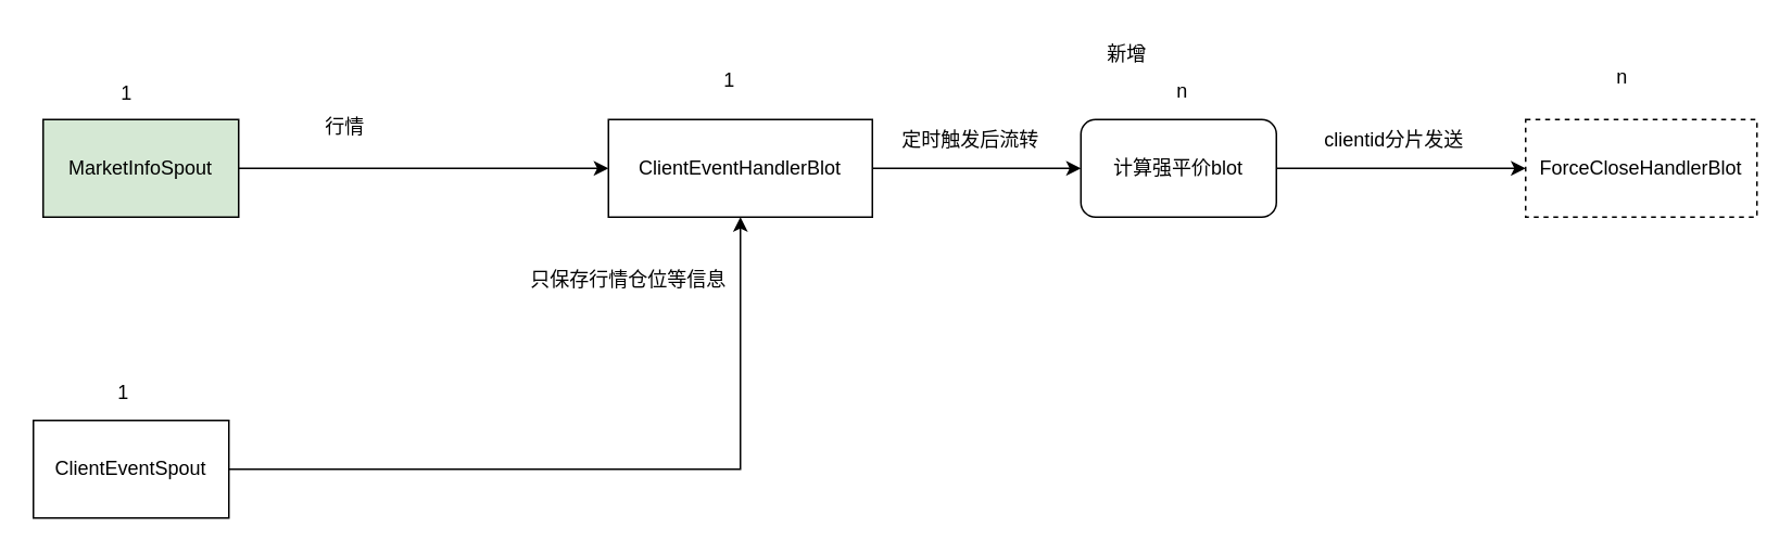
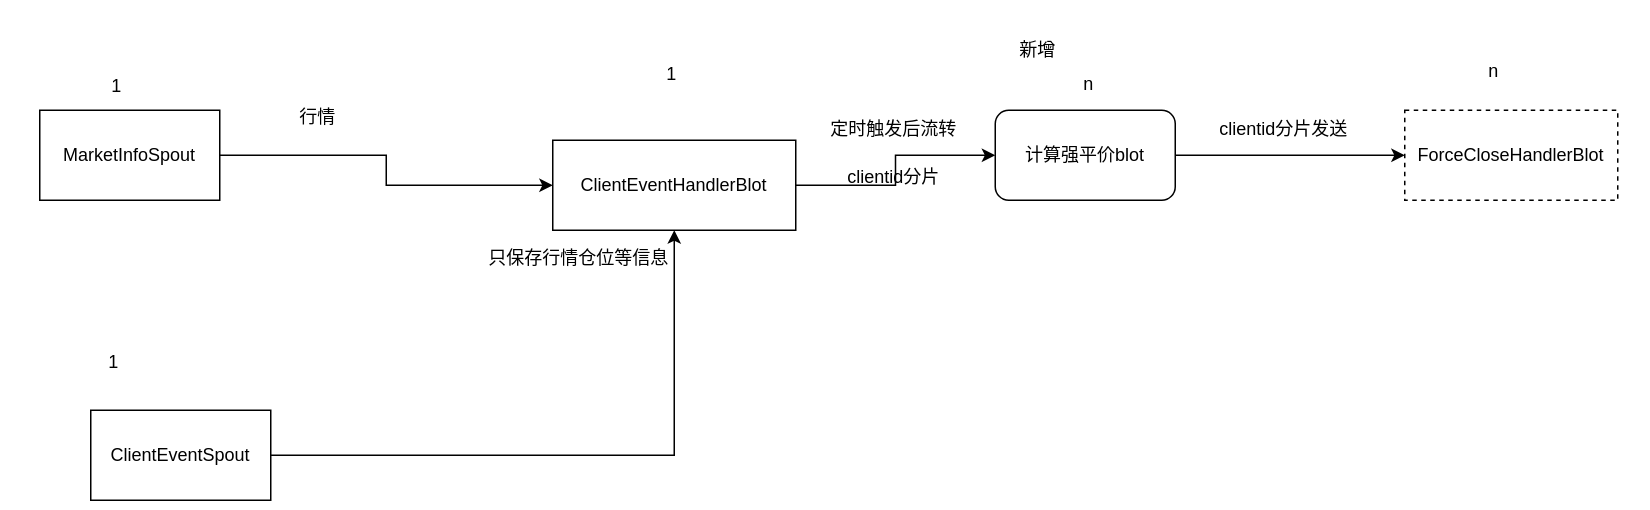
  <mxCell id="0" />
  <mxCell id="1" parent="0" />
  <mxCell id="2" value="" style="edgeStyle=orthogonalEdgeStyle;rounded=0;orthogonalLoop=1;jettySize=auto;html=1;" edge="1" parent="1" source="3" target="5"><mxGeometry relative="1" as="geometry" /></mxCell>
- <mxCell id="3" value="MarketInfoSpout" style="rounded=0;whiteSpace=wrap;html=1;fillColor=#d5e8d4;" vertex="1" parent="1"><mxGeometry x="26" y="73" width="120" height="60" as="geometry" /></mxCell>
+ <mxCell id="3" value="MarketInfoSpout" style="rounded=0;whiteSpace=wrap;html=1;" vertex="1" parent="1"><mxGeometry x="26" y="73" width="120" height="60" as="geometry" /></mxCell>
  <mxCell id="4" style="edgeStyle=orthogonalEdgeStyle;rounded=0;orthogonalLoop=1;jettySize=auto;html=1;" edge="1" parent="1" source="5" target="9"><mxGeometry relative="1" as="geometry" /></mxCell>
- <mxCell id="5" value="ClientEventHandlerBlot" style="whiteSpace=wrap;html=1;rounded=0;" vertex="1" parent="1"><mxGeometry x="373" y="73" width="162" height="60" as="geometry" /></mxCell>
+ <mxCell id="5" value="ClientEventHandlerBlot" style="whiteSpace=wrap;html=1;rounded=0;" vertex="1" parent="1"><mxGeometry x="368" y="93" width="162" height="60" as="geometry" /></mxCell>
  <mxCell id="6" style="edgeStyle=orthogonalEdgeStyle;rounded=0;orthogonalLoop=1;jettySize=auto;html=1;entryX=0.5;entryY=1;entryDx=0;entryDy=0;" edge="1" parent="1" source="7" target="5"><mxGeometry relative="1" as="geometry" /></mxCell>
- <mxCell id="7" value="ClientEventSpout" style="rounded=0;whiteSpace=wrap;html=1;" vertex="1" parent="1"><mxGeometry x="20" y="258" width="120" height="60" as="geometry" /></mxCell>
+ <mxCell id="7" value="ClientEventSpout" style="rounded=0;whiteSpace=wrap;html=1;" vertex="1" parent="1"><mxGeometry x="60" y="273" width="120" height="60" as="geometry" /></mxCell>
  <mxCell id="8" style="edgeStyle=orthogonalEdgeStyle;rounded=0;orthogonalLoop=1;jettySize=auto;html=1;entryX=0;entryY=0.5;entryDx=0;entryDy=0;" edge="1" parent="1" source="9" target="11"><mxGeometry relative="1" as="geometry" /></mxCell>
  <mxCell id="9" value="计算强平价blot" style="rounded=1;whiteSpace=wrap;html=1;" vertex="1" parent="1"><mxGeometry x="663" y="73" width="120" height="60" as="geometry" /></mxCell>
  <mxCell id="10" value="新增" style="text;html=1;align=center;verticalAlign=middle;resizable=0;points=[];autosize=1;strokeColor=none;fillColor=none;" vertex="1" parent="1"><mxGeometry x="670" y="20" width="42" height="26" as="geometry" /></mxCell>
  <mxCell id="11" value="ForceCloseHandlerBlot" style="rounded=0;whiteSpace=wrap;html=1;dashed=1;" vertex="1" parent="1"><mxGeometry x="936" y="73" width="142" height="60" as="geometry" /></mxCell>
  <mxCell id="12" value="clientid分片发送" style="text;html=1;align=center;verticalAlign=middle;resizable=0;points=[];autosize=1;strokeColor=none;fillColor=none;" vertex="1" parent="1"><mxGeometry x="803" y="73" width="103" height="26" as="geometry" /></mxCell>
  <mxCell id="13" value="n" style="text;html=1;align=center;verticalAlign=middle;resizable=0;points=[];autosize=1;strokeColor=none;fillColor=none;" vertex="1" parent="1"><mxGeometry x="982" y="34" width="25" height="26" as="geometry" /></mxCell>
  <mxCell id="14" value="n" style="text;html=1;align=center;verticalAlign=middle;resizable=0;points=[];autosize=1;strokeColor=none;fillColor=none;" vertex="1" parent="1"><mxGeometry x="712" y="43" width="25" height="26" as="geometry" /></mxCell>
  <mxCell id="15" value="1" style="text;html=1;align=center;verticalAlign=middle;resizable=0;points=[];autosize=1;strokeColor=none;fillColor=none;" vertex="1" parent="1"><mxGeometry x="434" y="36" width="25" height="26" as="geometry" /></mxCell>
  <mxCell id="16" value="1" style="text;html=1;align=center;verticalAlign=middle;resizable=0;points=[];autosize=1;strokeColor=none;fillColor=none;" vertex="1" parent="1"><mxGeometry x="64" y="44" width="25" height="26" as="geometry" /></mxCell>
  <mxCell id="17" value="1" style="text;html=1;align=center;verticalAlign=middle;resizable=0;points=[];autosize=1;strokeColor=none;fillColor=none;" vertex="1" parent="1"><mxGeometry x="62" y="228" width="25" height="26" as="geometry" /></mxCell>
  <mxCell id="18" value="只保存行情仓位等信息" style="text;html=1;align=center;verticalAlign=middle;resizable=0;points=[];autosize=1;strokeColor=none;fillColor=none;" vertex="1" parent="1"><mxGeometry x="316" y="159" width="138" height="26" as="geometry" /></mxCell>
  <mxCell id="19" value="定时触发后流转" style="text;html=1;align=center;verticalAlign=middle;resizable=0;points=[];autosize=1;strokeColor=none;fillColor=none;" vertex="1" parent="1"><mxGeometry x="544" y="73" width="102" height="26" as="geometry" /></mxCell>
  <mxCell id="20" value="行情" style="text;html=1;align=center;verticalAlign=middle;resizable=0;points=[];autosize=1;strokeColor=none;fillColor=none;" vertex="1" parent="1"><mxGeometry x="190" y="65" width="42" height="26" as="geometry" /></mxCell>
+ <mxCell id="21" value="clientid分片" style="text;html=1;align=center;verticalAlign=middle;resizable=0;points=[];autosize=1;strokeColor=none;fillColor=none;" vertex="1" parent="1"><mxGeometry x="555.5" y="105" width="79" height="26" as="geometry" /></mxCell>
